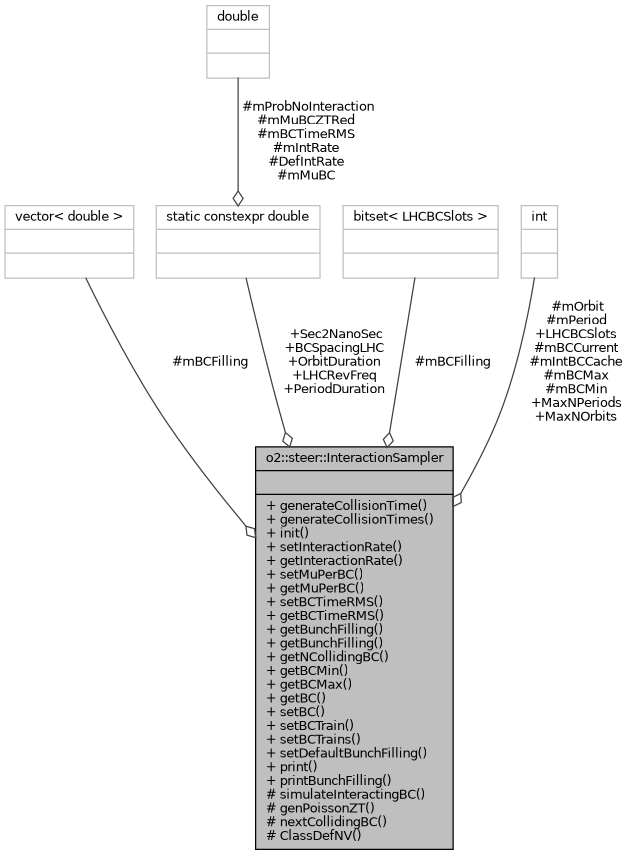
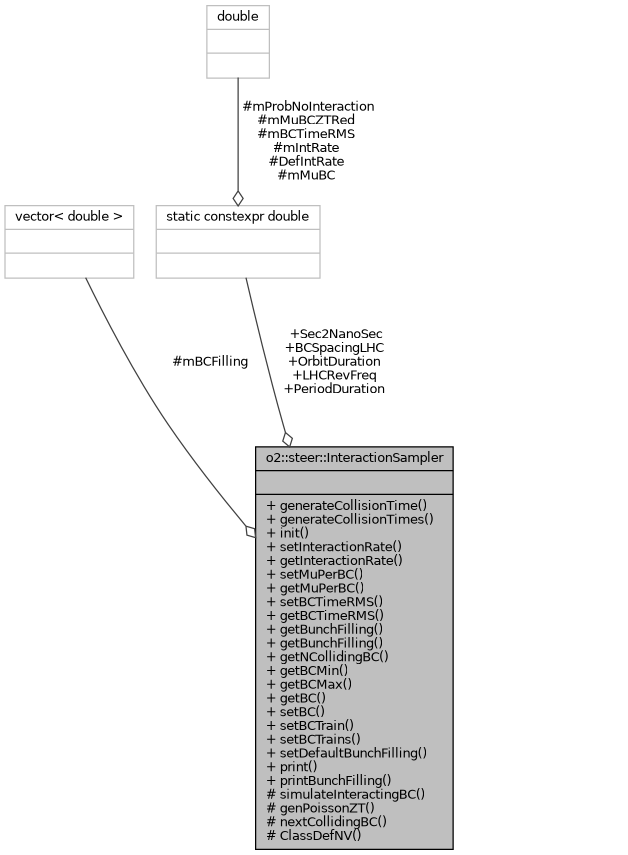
  digraph {
    node [color=grey75 fontname=Helvetica fontsize=10 shape=record]
    edge [arrowhead=odiamond color=grey25 fontname=Helvetica fontsize=10 labelfontname=Helvetica labelfontsize=10 style=solid]
    n1 [color=black fillcolor=grey75 fontcolor=black height=0.2 label="{o2::steer::InteractionSampler\n||+ generateCollisionTime()\l+ generateCollisionTimes()\l+ init()\l+ setInteractionRate()\l+ getInteractionRate()\l+ setMuPerBC()\l+ getMuPerBC()\l+ setBCTimeRMS()\l+ getBCTimeRMS()\l+ getBunchFilling()\l+ getBunchFilling()\l+ getNCollidingBC()\l+ getBCMin()\l+ getBCMax()\l+ getBC()\l+ setBC()\l+ setBCTrain()\l+ setBCTrains()\l+ setDefaultBunchFilling()\l+ print()\l+ printBunchFilling()\l# simulateInteractingBC()\l# genPoissonZT()\l# nextCollidingBC()\l# ClassDefNV()\l}" style=filled width=0.4]
    n2 [height=0.2 label="{vector\< double \>\n||}" width=0.4]
    n3 [height=0.2 label="{double\n||}" width=0.4]
    n4 [height=0.2 label="{static constexpr double\n||}" width=0.4]
-   n5 [height=0.2 label="{bitset\< LHCBCSlots \>\n||}" width=0.4]
-   n6 [height=0.2 label="{int\n||}" width=0.4]
    n2 -> n1 [label=" #mBCFilling"]
    n3 -> n4 [label=" #mProbNoInteraction\n#mMuBCZTRed\n#mBCTimeRMS\n#mIntRate\n#DefIntRate\n#mMuBC"]
    n4 -> n1 [label=" +Sec2NanoSec\n+BCSpacingLHC\n+OrbitDuration\n+LHCRevFreq\n+PeriodDuration"]
-   n5 -> n1 [label=" #mBCFilling"]
-   n6 -> n1 [label=" #mOrbit\n#mPeriod\n+LHCBCSlots\n#mBCCurrent\n#mIntBCCache\n#mBCMax\n#mBCMin\n+MaxNPeriods\n+MaxNOrbits"]
  }
